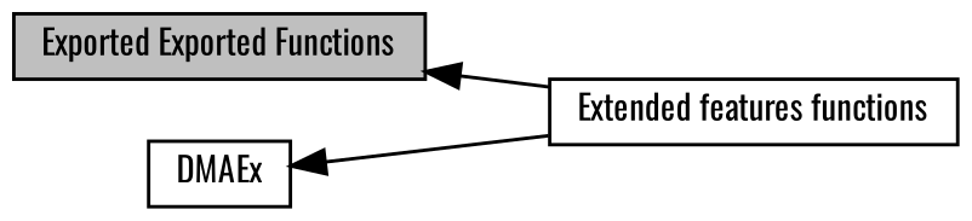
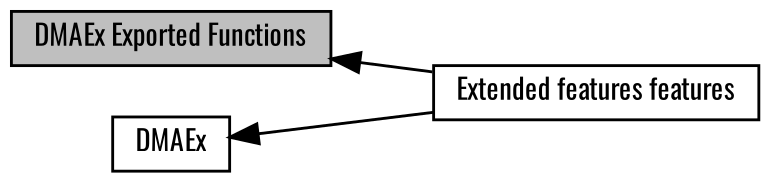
  digraph {
    fontname=Oswald
    rankdir=LR
    node [color=black fillcolor=white fontname=Oswald fontsize=10 shape=box style=filled]
    edge [dir=back fontname=Oswald fontsize=10 labelfontname=Helvetica labelfontsize=10 shape=plaintext style=solid]
-   n1 [fillcolor=grey75 fontcolor=black height=0.2 label="Exported Exported Functions" width=0.4]
-   n2 [height=0.2 label="Extended features functions" width=0.4]
+   n1 [fillcolor=grey75 fontcolor=black height=0.2 label="DMAEx Exported Functions" width=0.4]
+   n2 [height=0.2 label="Extended features features" width=0.4]
    n3 [height=0.2 label=DMAEx width=0.4]
    n1 -> n2
    n3 -> n2
  }
